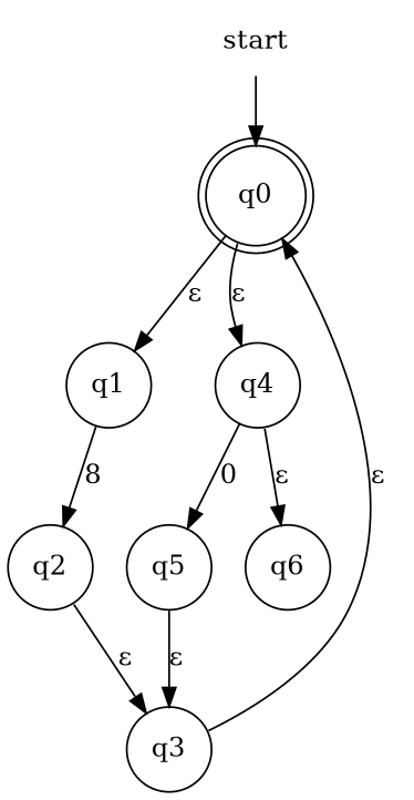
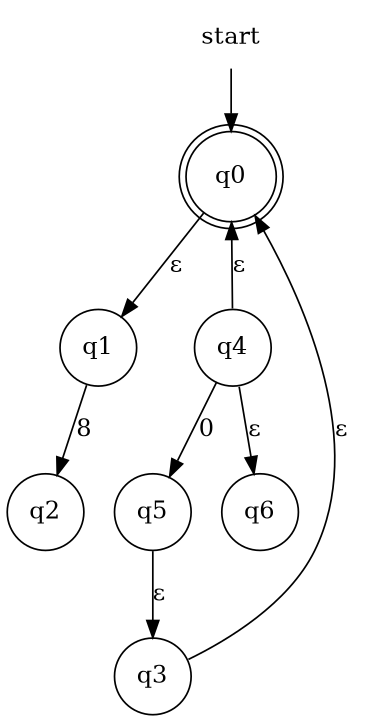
  digraph {
    node [shape=circle]
    start [shape=none]
    q0 [shape=doublecircle]
    q1
    q4
    q2
    q5
    q6
    q3
    start -> q0
    q0 -> q1 [label="&epsilon;"]
-   q0 -> q4 [label="&epsilon;"]
+   q4 -> q0 [label="&epsilon;"]
    q1 -> q2 [label=8]
    q4 -> q5 [label=0]
    q4 -> q6 [label="&epsilon;"]
-   q2 -> q3 [label="&epsilon;"]
    q5 -> q3 [label="&epsilon;"]
    q3 -> q0 [label="&epsilon;"]
  }
